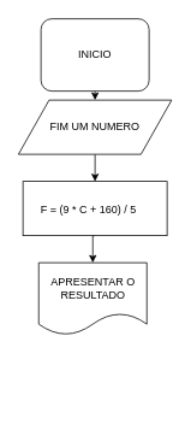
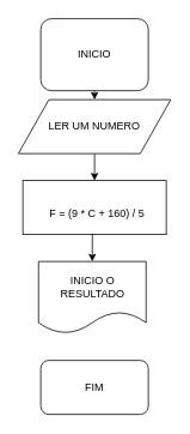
  <mxCell id="0" />
  <mxCell id="1" parent="0" />
  <mxCell id="2" style="edgeStyle=orthogonalEdgeStyle;rounded=0;orthogonalLoop=1;jettySize=auto;html=1;exitX=0.5;exitY=1;exitDx=0;exitDy=0;entryX=0.5;entryY=0;entryDx=0;entryDy=0;" edge="1" parent="1" source="3" target="5"><mxGeometry relative="1" as="geometry" /></mxCell>
  <mxCell id="3" value="INICIO" style="rounded=1;whiteSpace=wrap;html=1;" vertex="1" parent="1"><mxGeometry x="45" y="20" width="120" height="80" as="geometry" /></mxCell>
  <mxCell id="4" style="edgeStyle=orthogonalEdgeStyle;rounded=0;orthogonalLoop=1;jettySize=auto;html=1;exitX=0.5;exitY=1;exitDx=0;exitDy=0;entryX=0.5;entryY=0;entryDx=0;entryDy=0;" edge="1" parent="1" source="5" target="7"><mxGeometry relative="1" as="geometry" /></mxCell>
- <mxCell id="5" value="FIM UM NUMERO" style="shape=parallelogram;perimeter=parallelogramPerimeter;whiteSpace=wrap;html=1;" vertex="1" parent="1"><mxGeometry x="20" y="110" width="170" height="60" as="geometry" /></mxCell>
+ <mxCell id="5" value="LER UM NUMERO" style="shape=parallelogram;perimeter=parallelogramPerimeter;whiteSpace=wrap;html=1;" vertex="1" parent="1"><mxGeometry x="20" y="110" width="170" height="60" as="geometry" /></mxCell>
  <mxCell id="6" style="edgeStyle=orthogonalEdgeStyle;rounded=0;orthogonalLoop=1;jettySize=auto;html=1;exitX=0.5;exitY=1;exitDx=0;exitDy=0;entryX=0.5;entryY=0;entryDx=0;entryDy=0;" edge="1" parent="1" source="7" target="8"><mxGeometry relative="1" as="geometry" /></mxCell>
  <mxCell id="7" value="" style="rounded=0;whiteSpace=wrap;html=1;" vertex="1" parent="1"><mxGeometry x="25" y="200" width="160" height="60" as="geometry" /></mxCell>
- <mxCell id="8" value="APRESENTAR O RESULTADO" style="shape=document;whiteSpace=wrap;html=1;boundedLbl=1;" vertex="1" parent="1"><mxGeometry x="42.5" y="290" width="120" height="80" as="geometry" /></mxCell>
- <mxCell id="10" value="F = (9 * C + 160) / 5" style="text;html=1;" vertex="1" parent="1"><mxGeometry x="42.5" y="217.5" width="125" height="25" as="geometry" /></mxCell>
+ <mxCell id="8" value="INICIO O RESULTADO" style="shape=document;whiteSpace=wrap;html=1;boundedLbl=1;" vertex="1" parent="1"><mxGeometry x="42.5" y="290" width="120" height="80" as="geometry" /></mxCell>
+ <mxCell id="9" value="FIM" style="rounded=1;whiteSpace=wrap;html=1;" vertex="1" parent="1"><mxGeometry x="45" y="400" width="120" height="60" as="geometry" /></mxCell>
+ <mxCell id="10" value="F = (9 * C + 160) / 5" style="text;html=1;" vertex="1" parent="1"><mxGeometry x="52.5" y="222.5" width="125" height="25" as="geometry" /></mxCell>
